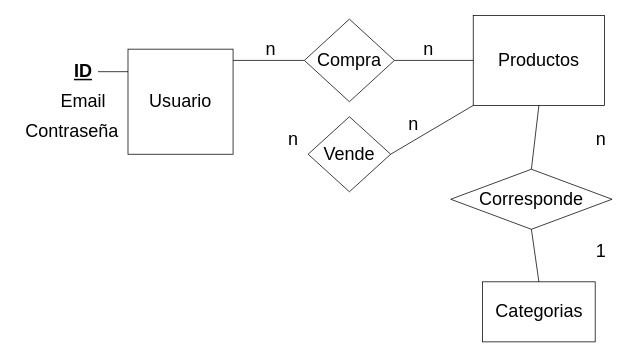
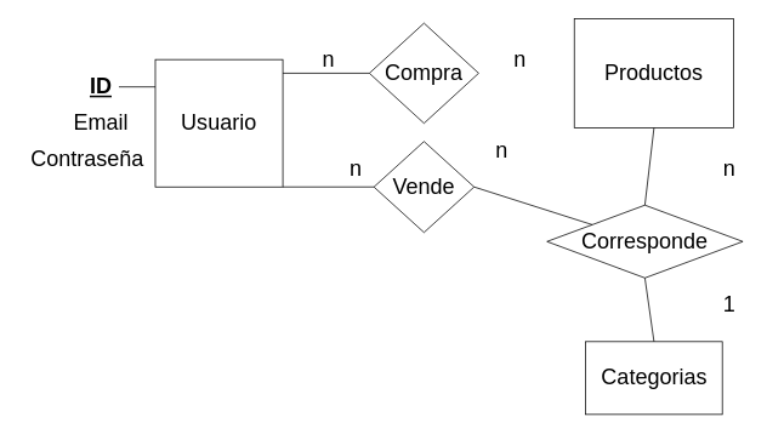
  <mxCell id="0" />
  <mxCell id="1" parent="0" />
  <mxCell id="2" value="&lt;font style=&quot;font-size: 24px;&quot;&gt;Usuario&lt;/font&gt;" style="whiteSpace=wrap;html=1;aspect=fixed;" vertex="1" parent="1"><mxGeometry x="170" y="65" width="140" height="140" as="geometry" /></mxCell>
  <mxCell id="3" value="Vende" style="rhombus;whiteSpace=wrap;html=1;fontSize=24;" vertex="1" parent="1"><mxGeometry x="410" y="155" width="110" height="100" as="geometry" /></mxCell>
  <mxCell id="4" value="Compra" style="rhombus;whiteSpace=wrap;html=1;fontSize=24;" vertex="1" parent="1"><mxGeometry x="405" y="25" width="120" height="110" as="geometry" /></mxCell>
  <mxCell id="5" value="Productos" style="rounded=0;whiteSpace=wrap;html=1;fontSize=24;" vertex="1" parent="1"><mxGeometry x="630" y="20" width="175" height="120" as="geometry" /></mxCell>
  <mxCell id="6" value="Categorias" style="rounded=0;whiteSpace=wrap;html=1;fontSize=24;" vertex="1" parent="1"><mxGeometry x="642.5" y="375" width="150" height="80" as="geometry" /></mxCell>
  <mxCell id="7" value="Corresponde" style="rhombus;whiteSpace=wrap;html=1;fontSize=24;" vertex="1" parent="1"><mxGeometry x="600" y="225" width="215" height="80" as="geometry" /></mxCell>
  <mxCell id="8" value="" style="endArrow=none;html=1;rounded=0;fontSize=24;exitX=0;exitY=0.5;exitDx=0;exitDy=0;" edge="1" parent="1" source="4"><mxGeometry width="50" height="50" relative="1" as="geometry"><mxPoint x="300" y="125" as="sourcePoint" /><mxPoint x="310" y="80" as="targetPoint" /></mxGeometry></mxCell>
- <mxCell id="10" value="" style="endArrow=none;html=1;rounded=0;fontSize=24;entryX=0;entryY=1;entryDx=0;entryDy=0;exitX=1;exitY=0.5;exitDx=0;exitDy=0;" edge="1" parent="1" source="3" target="5"><mxGeometry width="50" height="50" relative="1" as="geometry"><mxPoint x="600" y="285" as="sourcePoint" /><mxPoint x="650" y="235" as="targetPoint" /></mxGeometry></mxCell>
- <mxCell id="11" value="" style="endArrow=none;html=1;rounded=0;fontSize=24;exitX=1;exitY=0.5;exitDx=0;exitDy=0;entryX=0;entryY=0.5;entryDx=0;entryDy=0;" edge="1" parent="1" source="4" target="5"><mxGeometry width="50" height="50" relative="1" as="geometry"><mxPoint x="600" y="285" as="sourcePoint" /><mxPoint x="650" y="235" as="targetPoint" /></mxGeometry></mxCell>
+ <mxCell id="9" value="" style="endArrow=none;html=1;rounded=0;fontSize=24;entryX=0;entryY=0.5;entryDx=0;entryDy=0;exitX=1;exitY=1;exitDx=0;exitDy=0;" edge="1" parent="1" source="2" target="3"><mxGeometry width="50" height="50" relative="1" as="geometry"><mxPoint x="370" y="265" as="sourcePoint" /><mxPoint x="370" y="205" as="targetPoint" /></mxGeometry></mxCell>
+ <mxCell id="10" value="" style="endArrow=none;html=1;rounded=0;fontSize=24;exitX=1;exitY=0.5;exitDx=0;exitDy=0;" edge="1" parent="1" source="3" target="7"><mxGeometry width="50" height="50" relative="1" as="geometry"><mxPoint x="600" y="285" as="sourcePoint" /><mxPoint x="650" y="235" as="targetPoint" /></mxGeometry></mxCell>
  <mxCell id="12" value="" style="endArrow=none;html=1;rounded=0;fontSize=24;entryX=0.5;entryY=1;entryDx=0;entryDy=0;exitX=0.5;exitY=0;exitDx=0;exitDy=0;" edge="1" parent="1" source="7" target="5"><mxGeometry width="50" height="50" relative="1" as="geometry"><mxPoint x="600" y="285" as="sourcePoint" /><mxPoint x="650" y="235" as="targetPoint" /></mxGeometry></mxCell>
  <mxCell id="13" value="" style="endArrow=none;html=1;rounded=0;fontSize=24;exitX=0.5;exitY=0;exitDx=0;exitDy=0;entryX=0.5;entryY=1;entryDx=0;entryDy=0;" edge="1" parent="1" source="6" target="7"><mxGeometry width="50" height="50" relative="1" as="geometry"><mxPoint x="600" y="285" as="sourcePoint" /><mxPoint x="650" y="235" as="targetPoint" /></mxGeometry></mxCell>
  <mxCell id="14" value="n" style="text;html=1;align=center;verticalAlign=middle;resizable=0;points=[];autosize=1;strokeColor=none;fillColor=none;fontSize=24;" vertex="1" parent="1"><mxGeometry x="340" y="45" width="40" height="40" as="geometry" /></mxCell>
  <mxCell id="15" value="n" style="text;html=1;align=center;verticalAlign=middle;resizable=0;points=[];autosize=1;strokeColor=none;fillColor=none;fontSize=24;" vertex="1" parent="1"><mxGeometry x="370" y="165" width="40" height="40" as="geometry" /></mxCell>
  <mxCell id="16" value="n" style="text;html=1;align=center;verticalAlign=middle;resizable=0;points=[];autosize=1;strokeColor=none;fillColor=none;fontSize=24;" vertex="1" parent="1"><mxGeometry x="550" y="45" width="40" height="40" as="geometry" /></mxCell>
  <mxCell id="17" value="n" style="text;html=1;align=center;verticalAlign=middle;resizable=0;points=[];autosize=1;strokeColor=none;fillColor=none;fontSize=24;" vertex="1" parent="1"><mxGeometry x="530" y="145" width="40" height="40" as="geometry" /></mxCell>
  <mxCell id="18" value="n" style="text;html=1;align=center;verticalAlign=middle;resizable=0;points=[];autosize=1;strokeColor=none;fillColor=none;fontSize=24;" vertex="1" parent="1"><mxGeometry x="780" y="165" width="40" height="40" as="geometry" /></mxCell>
  <mxCell id="19" value="1" style="text;html=1;align=center;verticalAlign=middle;resizable=0;points=[];autosize=1;strokeColor=none;fillColor=none;fontSize=24;" vertex="1" parent="1"><mxGeometry x="780" y="315" width="40" height="40" as="geometry" /></mxCell>
  <mxCell id="20" value="Email" style="text;html=1;align=center;verticalAlign=middle;resizable=0;points=[];autosize=1;strokeColor=none;fillColor=none;fontSize=24;" vertex="1" parent="1"><mxGeometry y="115" width="80" height="40" as="geometry" x="70" /></mxCell>
  <mxCell id="21" value="Contraseña" style="text;html=1;align=center;verticalAlign=middle;resizable=0;points=[];autosize=1;strokeColor=none;fillColor=none;fontSize=24;" vertex="1" parent="1"><mxGeometry x="20" y="155" width="150" height="40" as="geometry" /></mxCell>
  <mxCell id="22" value="" style="endArrow=none;html=1;rounded=0;fontSize=24;" edge="1" parent="1"><mxGeometry width="50" height="50" relative="1" as="geometry"><mxPoint x="130" y="95" as="sourcePoint" /><mxPoint x="170" y="95" as="targetPoint" /></mxGeometry></mxCell>
  <mxCell id="23" value="&lt;u&gt;&lt;b&gt;ID&lt;/b&gt;&lt;/u&gt;" style="text;html=1;align=center;verticalAlign=middle;resizable=0;points=[];autosize=1;strokeColor=none;fillColor=none;fontSize=24;" vertex="1" parent="1"><mxGeometry x="85" y="75" width="50" height="40" as="geometry" /></mxCell>
